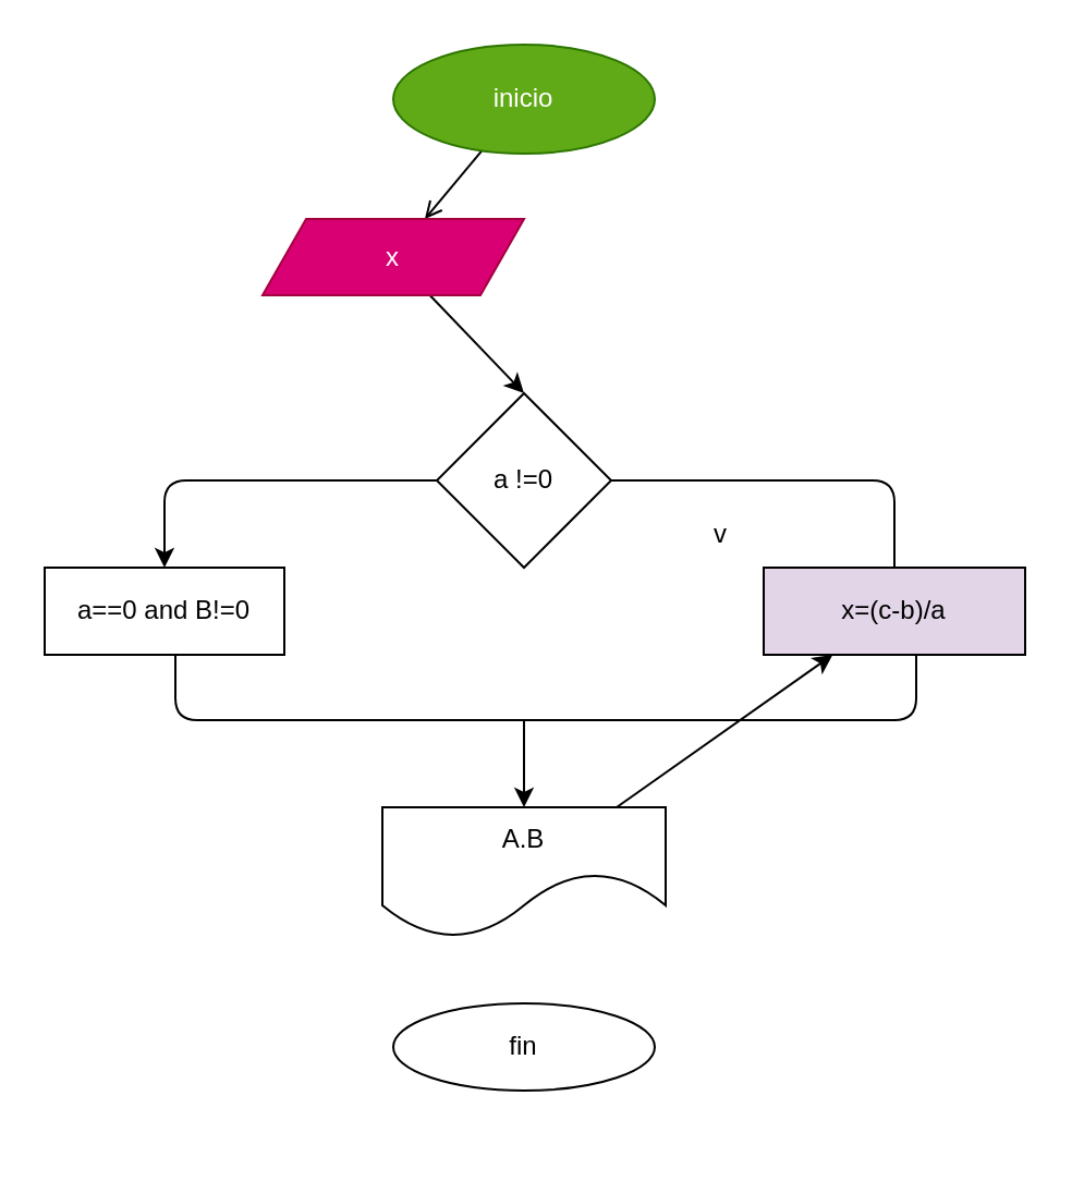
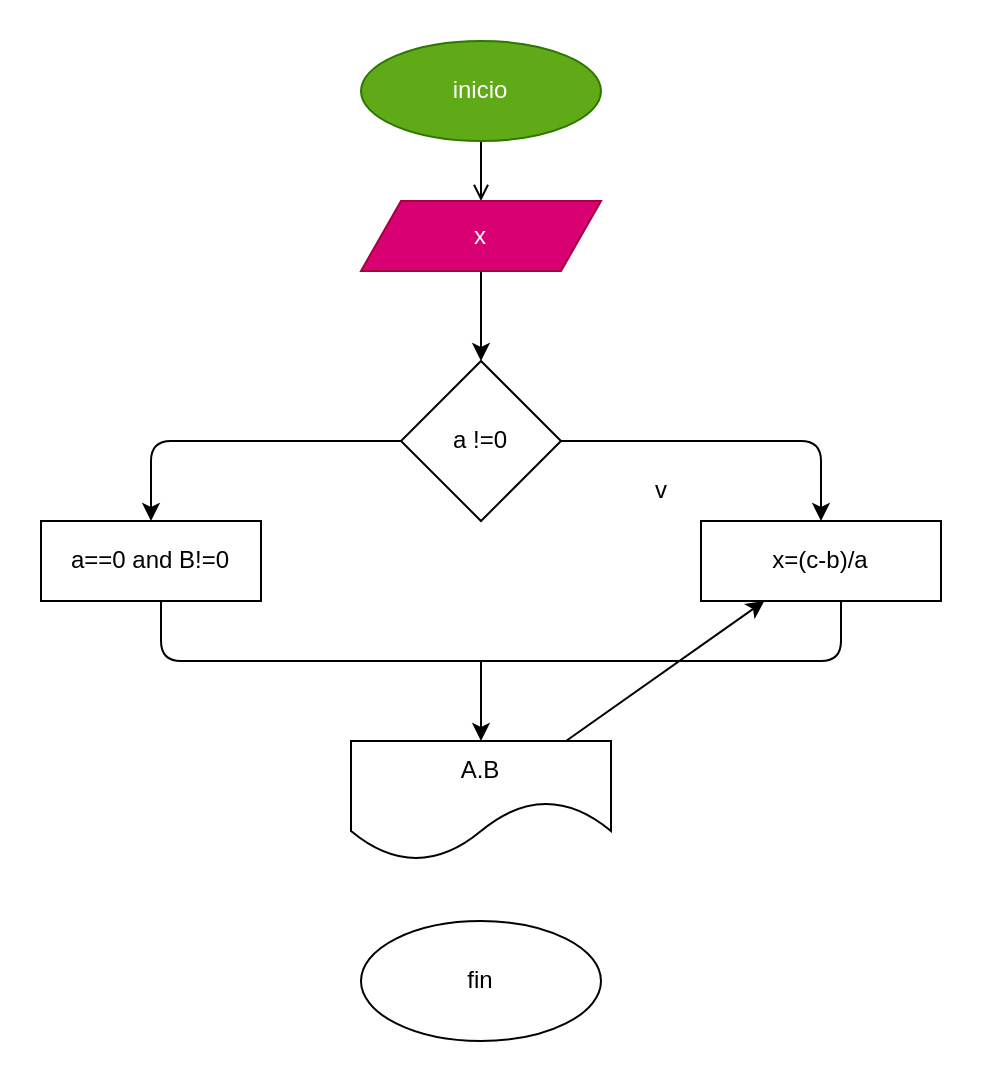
  <mxCell id="0" />
  <mxCell id="1" parent="0" />
  <mxCell id="2" value="" style="edgeStyle=none;html=1;endArrow=open;" parent="1" source="3" target="5" edge="1"><mxGeometry relative="1" as="geometry" /></mxCell>
  <mxCell id="3" value="inicio" style="ellipse;whiteSpace=wrap;html=1;fillColor=#60a917;fontColor=#ffffff;strokeColor=#2D7600;" parent="1" vertex="1"><mxGeometry x="180" y="20" width="120" height="50" as="geometry" /></mxCell>
  <mxCell id="4" value="" style="edgeStyle=none;html=1;" parent="1" source="5" edge="1"><mxGeometry relative="1" as="geometry"><mxPoint x="240" y="180" as="targetPoint" /></mxGeometry></mxCell>
- <mxCell id="5" value="x&lt;br&gt;" style="shape=parallelogram;perimeter=parallelogramPerimeter;whiteSpace=wrap;html=1;fixedSize=1;fillColor=#d80073;fontColor=#ffffff;strokeColor=#A50040;" parent="1" vertex="1"><mxGeometry x="120" y="100" width="120" height="35" as="geometry" /></mxCell>
- <mxCell id="6" value="" style="edgeStyle=none;html=1;endArrow=none;" edge="1" parent="1" source="8" target="9"><mxGeometry relative="1" as="geometry"><Array as="points"><mxPoint x="410" y="220" /></Array></mxGeometry></mxCell>
+ <mxCell id="5" value="x&lt;br&gt;" style="shape=parallelogram;perimeter=parallelogramPerimeter;whiteSpace=wrap;html=1;fixedSize=1;fillColor=#d80073;fontColor=#ffffff;strokeColor=#A50040;" parent="1" vertex="1"><mxGeometry x="180" y="100" width="120" height="35" as="geometry" /></mxCell>
+ <mxCell id="6" value="" style="edgeStyle=none;html=1;" edge="1" parent="1" source="8" target="9"><mxGeometry relative="1" as="geometry"><Array as="points"><mxPoint x="410" y="220" /></Array></mxGeometry></mxCell>
  <mxCell id="7" value="" style="edgeStyle=none;html=1;" edge="1" parent="1" source="8" target="10"><mxGeometry relative="1" as="geometry"><Array as="points"><mxPoint x="75" y="220" /></Array></mxGeometry></mxCell>
  <mxCell id="8" value="a !=0" style="rhombus;whiteSpace=wrap;html=1;" vertex="1" parent="1"><mxGeometry x="200" y="180" width="80" height="80" as="geometry" /></mxCell>
- <mxCell id="9" value="x=(c-b)/a" style="whiteSpace=wrap;html=1;fillColor=#e1d5e7;" vertex="1" parent="1"><mxGeometry x="350" y="260" width="120" height="40" as="geometry" /></mxCell>
+ <mxCell id="9" value="x=(c-b)/a" style="whiteSpace=wrap;html=1;" vertex="1" parent="1"><mxGeometry x="350" y="260" width="120" height="40" as="geometry" /></mxCell>
  <mxCell id="10" value="a==0 and B!=0" style="whiteSpace=wrap;html=1;" vertex="1" parent="1"><mxGeometry x="20" y="260" width="110" height="40" as="geometry" /></mxCell>
  <mxCell id="11" value="v" style="text;html=1;align=center;verticalAlign=middle;resizable=0;points=[];autosize=1;strokeColor=none;fillColor=none;" vertex="1" parent="1"><mxGeometry x="320" y="235" width="20" height="20" as="geometry" /></mxCell>
  <mxCell id="12" value="" style="endArrow=none;html=1;" edge="1" parent="1"><mxGeometry width="50" height="50" relative="1" as="geometry"><mxPoint x="240" y="330" as="sourcePoint" /><mxPoint x="80" y="300" as="targetPoint" /><Array as="points"><mxPoint x="80" y="330" /></Array></mxGeometry></mxCell>
  <mxCell id="13" value="" style="endArrow=none;html=1;" edge="1" parent="1"><mxGeometry width="50" height="50" relative="1" as="geometry"><mxPoint x="240" y="330" as="sourcePoint" /><mxPoint x="420" y="300" as="targetPoint" /><Array as="points"><mxPoint x="420" y="330" /></Array></mxGeometry></mxCell>
  <mxCell id="14" value="" style="endArrow=classic;html=1;" edge="1" parent="1" target="16"><mxGeometry width="50" height="50" relative="1" as="geometry"><mxPoint x="240" y="330" as="sourcePoint" /><mxPoint x="240" y="370" as="targetPoint" /></mxGeometry></mxCell>
  <mxCell id="15" value="" style="edgeStyle=none;html=1;" edge="1" parent="1" source="16" target="9"><mxGeometry relative="1" as="geometry" /></mxCell>
  <mxCell id="16" value="A.B" style="shape=document;whiteSpace=wrap;html=1;boundedLbl=1;size=0.5;" vertex="1" parent="1"><mxGeometry x="175" y="370" width="130" height="60" as="geometry" /></mxCell>
- <mxCell id="17" value="fin" style="ellipse;whiteSpace=wrap;html=1;" vertex="1" parent="1"><mxGeometry x="180" y="460" width="120" height="40" as="geometry" /></mxCell>
+ <mxCell id="17" value="fin" style="ellipse;whiteSpace=wrap;html=1;" vertex="1" parent="1"><mxGeometry x="180" y="460" width="120" height="60" as="geometry" /></mxCell>
